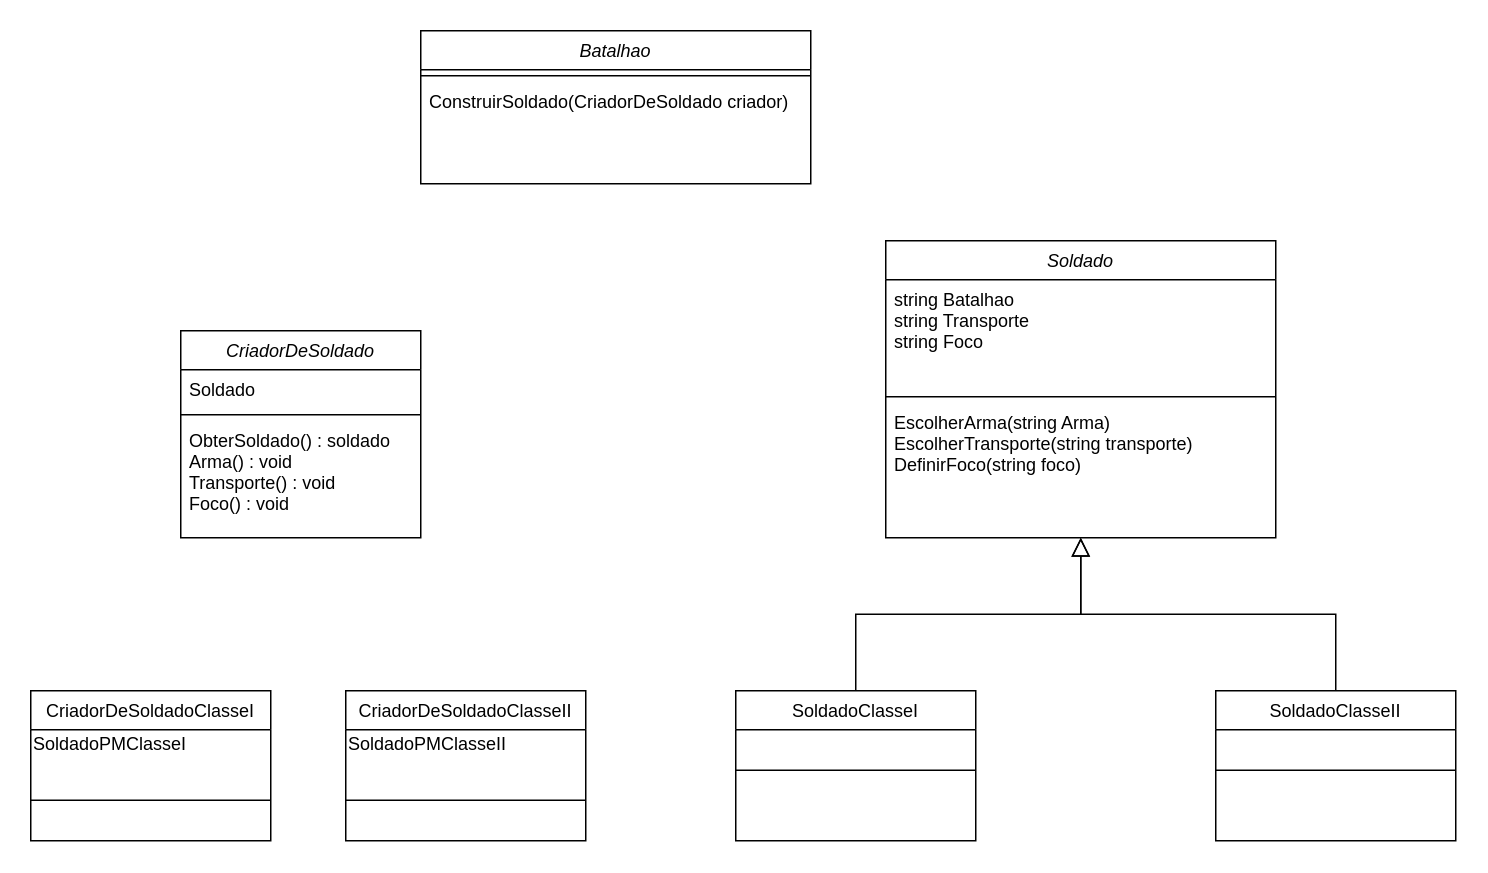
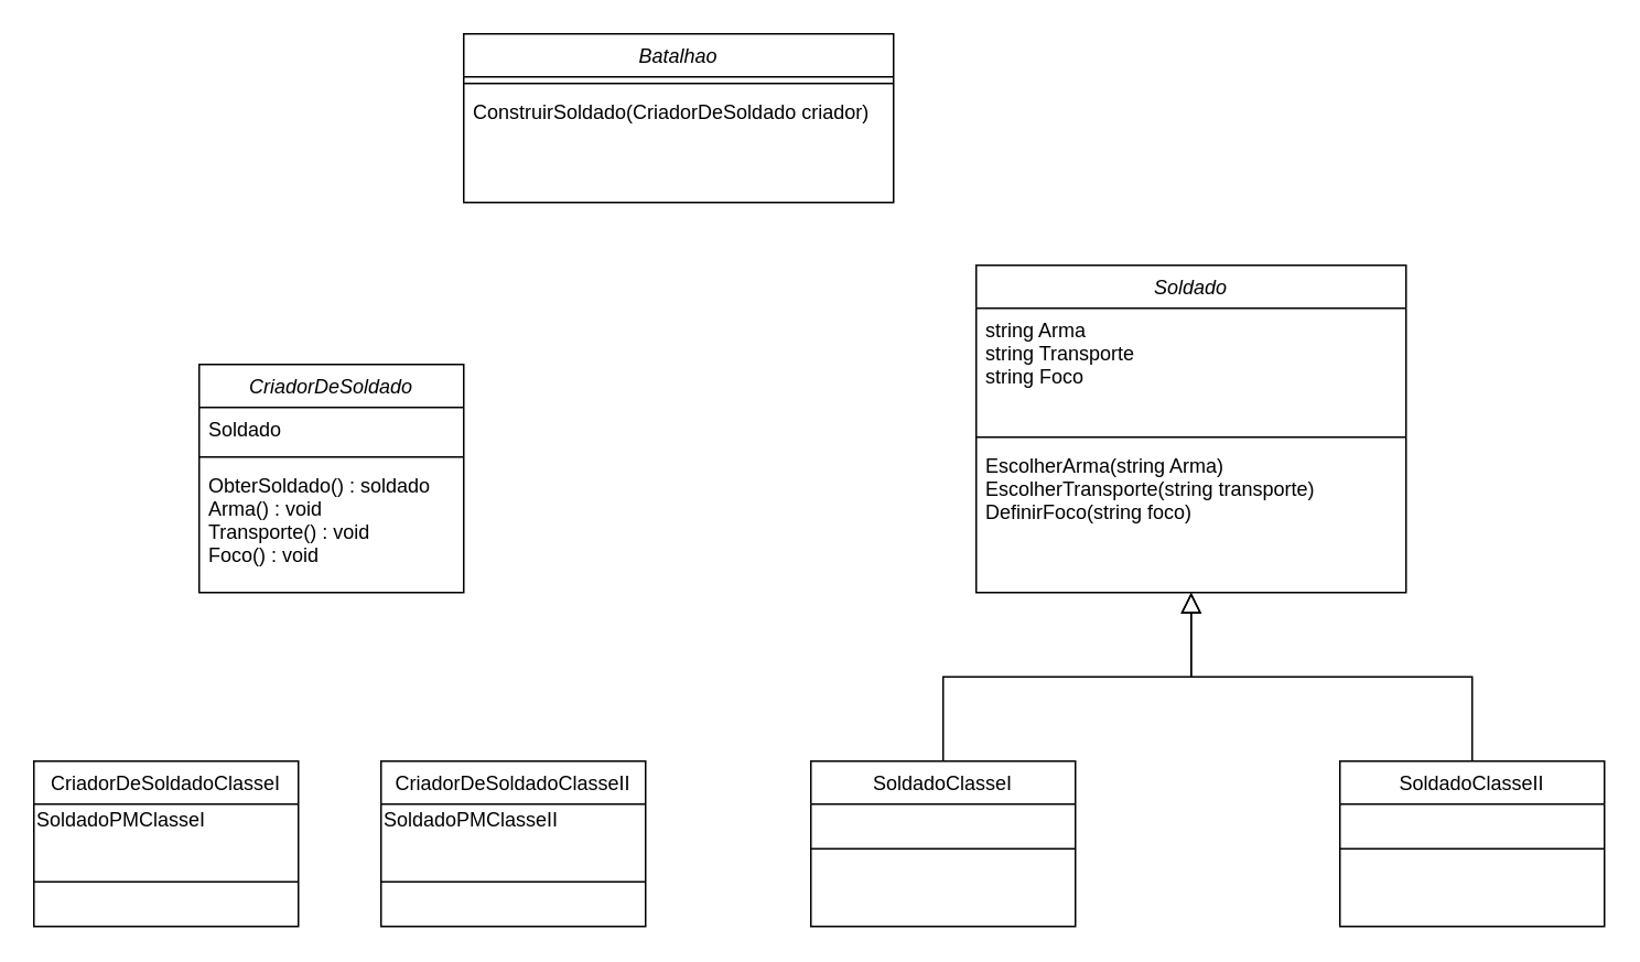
  <mxCell id="0" />
  <mxCell id="1" parent="0" />
  <mxCell id="2" value="CriadorDeSoldado" style="swimlane;fontStyle=2;align=center;verticalAlign=top;childLayout=stackLayout;horizontal=1;startSize=26;horizontalStack=0;resizeParent=1;resizeLast=0;collapsible=1;marginBottom=0;rounded=0;shadow=0;strokeWidth=1;" parent="1" vertex="1"><mxGeometry x="120" y="220" width="160" height="138" as="geometry"><mxRectangle x="230" y="140" width="160" height="26" as="alternateBounds" /></mxGeometry></mxCell>
  <mxCell id="3" value="Soldado" style="text;align=left;verticalAlign=top;spacingLeft=4;spacingRight=4;overflow=hidden;rotatable=0;points=[[0,0.5],[1,0.5]];portConstraint=eastwest;" parent="2" vertex="1"><mxGeometry y="26" width="160" height="26" as="geometry" /></mxCell>
  <mxCell id="4" value="" style="line;html=1;strokeWidth=1;align=left;verticalAlign=middle;spacingTop=-1;spacingLeft=3;spacingRight=3;rotatable=0;labelPosition=right;points=[];portConstraint=eastwest;" parent="2" vertex="1"><mxGeometry y="52" width="160" height="8" as="geometry" /></mxCell>
  <mxCell id="5" value="ObterSoldado() : soldado&#10;Arma() : void&#10;Transporte() : void&#10;Foco() : void" style="text;align=left;verticalAlign=top;spacingLeft=4;spacingRight=4;overflow=hidden;rotatable=0;points=[[0,0.5],[1,0.5]];portConstraint=eastwest;" parent="2" vertex="1"><mxGeometry y="60" width="160" height="70" as="geometry" /></mxCell>
  <mxCell id="6" value="CriadorDeSoldadoClasseI" style="swimlane;fontStyle=0;align=center;verticalAlign=top;childLayout=stackLayout;horizontal=1;startSize=26;horizontalStack=0;resizeParent=1;resizeLast=0;collapsible=1;marginBottom=0;rounded=0;shadow=0;strokeWidth=1;" parent="1" vertex="1"><mxGeometry x="20" y="460" width="160" height="100" as="geometry"><mxRectangle x="130" y="380" width="160" height="26" as="alternateBounds" /></mxGeometry></mxCell>
  <mxCell id="7" value="SoldadoPMClasseI" style="text;html=1;align=left;verticalAlign=middle;resizable=0;points=[];autosize=1;" parent="6" vertex="1"><mxGeometry y="26" width="160" height="20" as="geometry" /></mxCell>
  <mxCell id="8" value="" style="line;html=1;strokeWidth=1;align=left;verticalAlign=middle;spacingTop=-1;spacingLeft=3;spacingRight=3;rotatable=0;labelPosition=right;points=[];portConstraint=eastwest;" parent="6" vertex="1"><mxGeometry y="46" width="160" height="54" as="geometry" /></mxCell>
  <mxCell id="9" value="CriadorDeSoldadoClasseII" style="swimlane;fontStyle=0;align=center;verticalAlign=top;childLayout=stackLayout;horizontal=1;startSize=26;horizontalStack=0;resizeParent=1;resizeLast=0;collapsible=1;marginBottom=0;rounded=0;shadow=0;strokeWidth=1;" parent="1" vertex="1"><mxGeometry x="230" y="460" width="160" height="100" as="geometry"><mxRectangle x="340" y="380" width="170" height="26" as="alternateBounds" /></mxGeometry></mxCell>
  <mxCell id="10" value="SoldadoPMClasseII" style="text;html=1;align=left;verticalAlign=middle;resizable=0;points=[];autosize=1;" parent="9" vertex="1"><mxGeometry y="26" width="160" height="20" as="geometry" /></mxCell>
  <mxCell id="11" value="" style="line;html=1;strokeWidth=1;align=left;verticalAlign=middle;spacingTop=-1;spacingLeft=3;spacingRight=3;rotatable=0;labelPosition=right;points=[];portConstraint=eastwest;" parent="9" vertex="1"><mxGeometry y="46" width="160" height="54" as="geometry" /></mxCell>
  <mxCell id="12" value="Soldado" style="swimlane;fontStyle=2;align=center;verticalAlign=top;childLayout=stackLayout;horizontal=1;startSize=26;horizontalStack=0;resizeParent=1;resizeLast=0;collapsible=1;marginBottom=0;rounded=0;shadow=0;strokeWidth=1;" parent="1" vertex="1"><mxGeometry x="590" y="160" width="260" height="198" as="geometry"><mxRectangle x="230" y="140" width="160" height="26" as="alternateBounds" /></mxGeometry></mxCell>
- <mxCell id="13" value="string Batalhao&#10;string Transporte&#10;string Foco" style="text;align=left;verticalAlign=top;spacingLeft=4;spacingRight=4;overflow=hidden;rotatable=0;points=[[0,0.5],[1,0.5]];portConstraint=eastwest;" parent="12" vertex="1"><mxGeometry y="26" width="260" height="74" as="geometry" /></mxCell>
+ <mxCell id="13" value="string Arma&#10;string Transporte&#10;string Foco" style="text;align=left;verticalAlign=top;spacingLeft=4;spacingRight=4;overflow=hidden;rotatable=0;points=[[0,0.5],[1,0.5]];portConstraint=eastwest;" parent="12" vertex="1"><mxGeometry y="26" width="260" height="74" as="geometry" /></mxCell>
  <mxCell id="14" value="" style="line;html=1;strokeWidth=1;align=left;verticalAlign=middle;spacingTop=-1;spacingLeft=3;spacingRight=3;rotatable=0;labelPosition=right;points=[];portConstraint=eastwest;" parent="12" vertex="1"><mxGeometry y="100" width="260" height="8" as="geometry" /></mxCell>
  <mxCell id="15" value="EscolherArma(string Arma)&#10;EscolherTransporte(string transporte)&#10;DefinirFoco(string foco)" style="text;align=left;verticalAlign=top;spacingLeft=4;spacingRight=4;overflow=hidden;rotatable=0;points=[[0,0.5],[1,0.5]];portConstraint=eastwest;" parent="12" vertex="1"><mxGeometry y="108" width="260" height="68" as="geometry" /></mxCell>
  <mxCell id="16" value="SoldadoClasseI" style="swimlane;fontStyle=0;align=center;verticalAlign=top;childLayout=stackLayout;horizontal=1;startSize=26;horizontalStack=0;resizeParent=1;resizeLast=0;collapsible=1;marginBottom=0;rounded=0;shadow=0;strokeWidth=1;" parent="1" vertex="1"><mxGeometry x="490" y="460" width="160" height="100" as="geometry"><mxRectangle x="130" y="380" width="160" height="26" as="alternateBounds" /></mxGeometry></mxCell>
  <mxCell id="17" value="" style="line;html=1;strokeWidth=1;align=left;verticalAlign=middle;spacingTop=-1;spacingLeft=3;spacingRight=3;rotatable=0;labelPosition=right;points=[];portConstraint=eastwest;" parent="16" vertex="1"><mxGeometry y="26" width="160" height="54" as="geometry" /></mxCell>
  <mxCell id="18" value="" style="endArrow=block;endSize=10;endFill=0;shadow=0;strokeWidth=1;rounded=0;edgeStyle=elbowEdgeStyle;elbow=vertical;" parent="1" source="16" target="12" edge="1"><mxGeometry width="160" relative="1" as="geometry"><mxPoint x="570" y="303" as="sourcePoint" /><mxPoint x="570" y="303" as="targetPoint" /></mxGeometry></mxCell>
  <mxCell id="19" value="SoldadoClasseII" style="swimlane;fontStyle=0;align=center;verticalAlign=top;childLayout=stackLayout;horizontal=1;startSize=26;horizontalStack=0;resizeParent=1;resizeLast=0;collapsible=1;marginBottom=0;rounded=0;shadow=0;strokeWidth=1;" parent="1" vertex="1"><mxGeometry x="810" y="460" width="160" height="100" as="geometry"><mxRectangle x="340" y="380" width="170" height="26" as="alternateBounds" /></mxGeometry></mxCell>
  <mxCell id="20" value="" style="line;html=1;strokeWidth=1;align=left;verticalAlign=middle;spacingTop=-1;spacingLeft=3;spacingRight=3;rotatable=0;labelPosition=right;points=[];portConstraint=eastwest;" parent="19" vertex="1"><mxGeometry y="26" width="160" height="54" as="geometry" /></mxCell>
  <mxCell id="21" value="" style="endArrow=block;endSize=10;endFill=0;shadow=0;strokeWidth=1;rounded=0;edgeStyle=elbowEdgeStyle;elbow=vertical;" parent="1" source="19" target="12" edge="1"><mxGeometry width="160" relative="1" as="geometry"><mxPoint x="580" y="473" as="sourcePoint" /><mxPoint x="680" y="371" as="targetPoint" /></mxGeometry></mxCell>
  <mxCell id="22" value="Batalhao" style="swimlane;fontStyle=2;align=center;verticalAlign=top;childLayout=stackLayout;horizontal=1;startSize=26;horizontalStack=0;resizeParent=1;resizeLast=0;collapsible=1;marginBottom=0;rounded=0;shadow=0;strokeWidth=1;" parent="1" vertex="1"><mxGeometry x="280" y="20" width="260" height="102" as="geometry"><mxRectangle x="230" y="140" width="160" height="26" as="alternateBounds" /></mxGeometry></mxCell>
  <mxCell id="23" value="" style="line;html=1;strokeWidth=1;align=left;verticalAlign=middle;spacingTop=-1;spacingLeft=3;spacingRight=3;rotatable=0;labelPosition=right;points=[];portConstraint=eastwest;" parent="22" vertex="1"><mxGeometry y="26" width="260" height="8" as="geometry" /></mxCell>
  <mxCell id="24" value="ConstruirSoldado(CriadorDeSoldado criador)" style="text;align=left;verticalAlign=top;spacingLeft=4;spacingRight=4;overflow=hidden;rotatable=0;points=[[0,0.5],[1,0.5]];portConstraint=eastwest;" parent="22" vertex="1"><mxGeometry y="34" width="260" height="68" as="geometry" /></mxCell>
